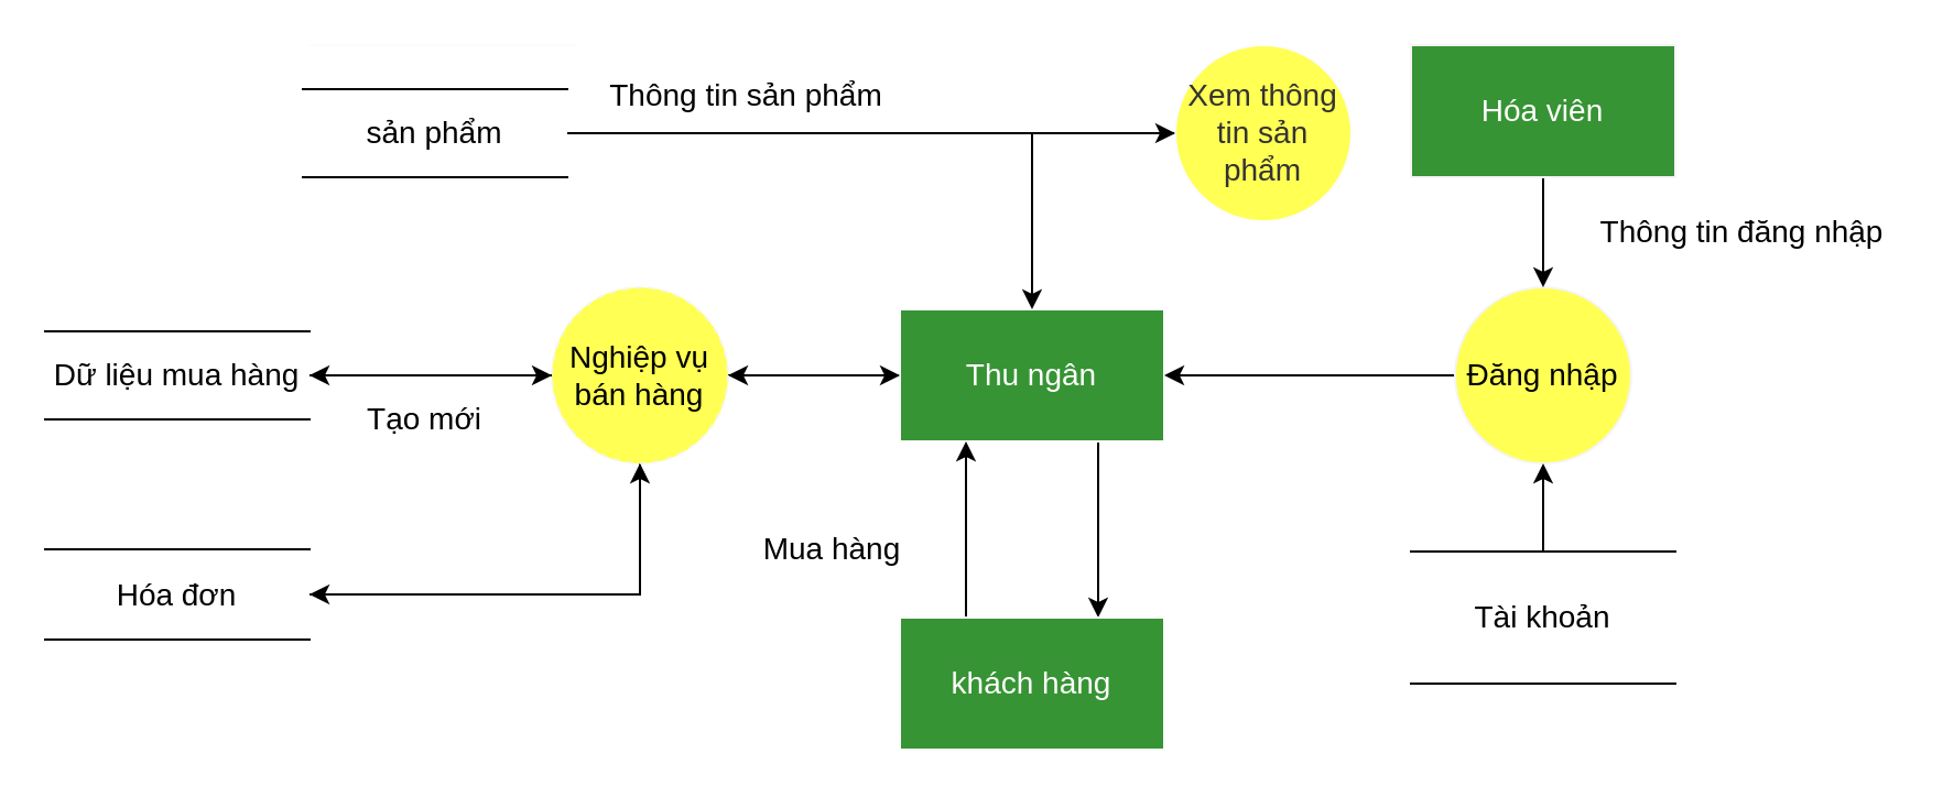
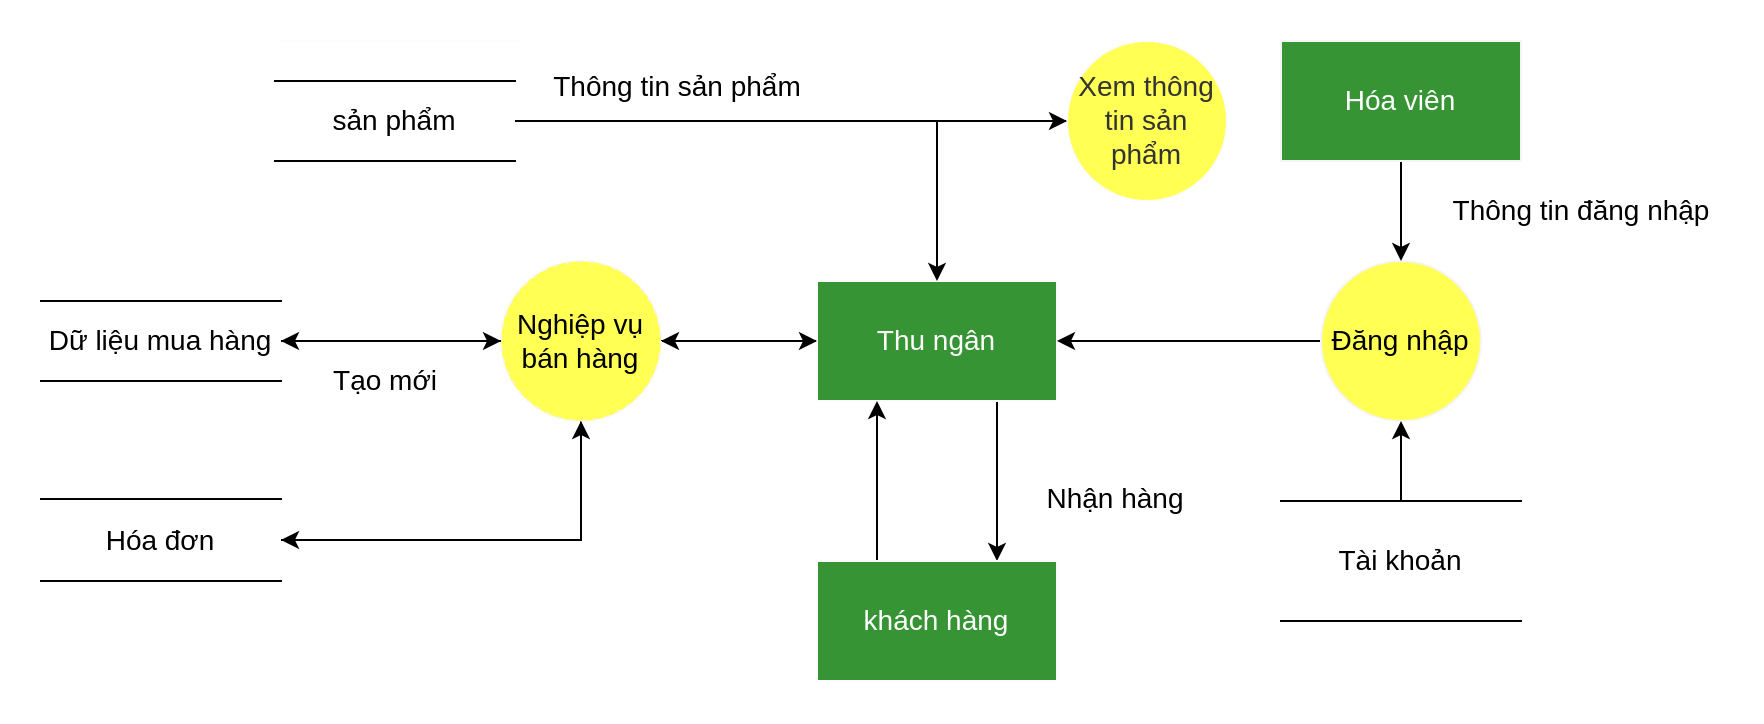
  <mxCell id="0" />
  <mxCell id="1" parent="0" />
  <mxCell id="2" style="edgeStyle=orthogonalEdgeStyle;rounded=0;orthogonalLoop=1;jettySize=auto;html=1;entryX=0.75;entryY=0;entryDx=0;entryDy=0;exitX=0.75;exitY=1;exitDx=0;exitDy=0;" edge="1" parent="1" source="4" target="6"><mxGeometry relative="1" as="geometry" /></mxCell>
  <mxCell id="3" style="edgeStyle=orthogonalEdgeStyle;rounded=0;orthogonalLoop=1;jettySize=auto;html=1;entryX=1;entryY=0.5;entryDx=0;entryDy=0;" edge="1" parent="1" source="4" target="10"><mxGeometry relative="1" as="geometry" /></mxCell>
  <mxCell id="4" value="Thu ngân" style="rounded=0;whiteSpace=wrap;html=1;fillColor=#379434;strokeColor=#FCFCFC;fontColor=#FFFFFF;fontSize=14;" vertex="1" parent="1"><mxGeometry x="408" y="140" width="120" height="60" as="geometry" /></mxCell>
  <mxCell id="5" style="edgeStyle=orthogonalEdgeStyle;rounded=0;orthogonalLoop=1;jettySize=auto;html=1;exitX=0.25;exitY=0;exitDx=0;exitDy=0;entryX=0.25;entryY=1;entryDx=0;entryDy=0;" edge="1" parent="1" source="6" target="4"><mxGeometry relative="1" as="geometry" /></mxCell>
  <mxCell id="6" value="khách hàng" style="rounded=0;whiteSpace=wrap;html=1;fillColor=#379434;strokeColor=#FCFCFC;fontColor=#FFFFFF;fontSize=14;" vertex="1" parent="1"><mxGeometry x="408" y="280" width="120" height="60" as="geometry" /></mxCell>
  <mxCell id="7" style="edgeStyle=orthogonalEdgeStyle;rounded=0;orthogonalLoop=1;jettySize=auto;html=1;entryX=1;entryY=0.5;entryDx=0;entryDy=0;exitX=0.5;exitY=1;exitDx=0;exitDy=0;" edge="1" parent="1" source="10" target="14"><mxGeometry relative="1" as="geometry" /></mxCell>
  <mxCell id="8" style="edgeStyle=orthogonalEdgeStyle;rounded=0;orthogonalLoop=1;jettySize=auto;html=1;entryX=1;entryY=0.5;entryDx=0;entryDy=0;" edge="1" parent="1" source="10" target="12"><mxGeometry relative="1" as="geometry" /></mxCell>
  <mxCell id="9" style="edgeStyle=orthogonalEdgeStyle;rounded=0;orthogonalLoop=1;jettySize=auto;html=1;exitX=1;exitY=0.5;exitDx=0;exitDy=0;entryX=0;entryY=0.5;entryDx=0;entryDy=0;" edge="1" parent="1" source="10" target="4"><mxGeometry relative="1" as="geometry" /></mxCell>
  <mxCell id="10" value="Nghiệp vụ bán hàng" style="ellipse;whiteSpace=wrap;html=1;aspect=fixed;fontSize=14;fillColor=#FFFF54;strokeColor=#F5F5F5;dashed=1;" vertex="1" parent="1"><mxGeometry x="250" y="130" width="80" height="80" as="geometry" /></mxCell>
  <mxCell id="11" style="edgeStyle=orthogonalEdgeStyle;rounded=0;orthogonalLoop=1;jettySize=auto;html=1;" edge="1" parent="1" source="12" target="10"><mxGeometry relative="1" as="geometry" /></mxCell>
  <mxCell id="12" value="Dữ liệu mua hàng" style="shape=partialRectangle;whiteSpace=wrap;html=1;left=0;right=0;fillColor=none;fontSize=14;" vertex="1" parent="1"><mxGeometry x="20" y="150" width="120" height="40" as="geometry" /></mxCell>
  <mxCell id="13" style="edgeStyle=orthogonalEdgeStyle;rounded=0;orthogonalLoop=1;jettySize=auto;html=1;" edge="1" parent="1" source="14" target="10"><mxGeometry relative="1" as="geometry" /></mxCell>
  <mxCell id="14" value="Hóa đơn" style="shape=partialRectangle;whiteSpace=wrap;html=1;left=0;right=0;fillColor=none;fontSize=14;" vertex="1" parent="1"><mxGeometry x="20" y="249" width="120" height="41" as="geometry" /></mxCell>
  <mxCell id="15" value="Tạo mới" style="text;html=1;align=center;verticalAlign=middle;resizable=0;points=[];;autosize=1;fontSize=14;" vertex="1" parent="1"><mxGeometry x="157" y="180" width="70" height="20" as="geometry" /></mxCell>
- <mxCell id="16" value="Mua hàng" style="text;html=1;align=center;verticalAlign=middle;resizable=0;points=[];;autosize=1;fontSize=14;" vertex="1" parent="1"><mxGeometry x="337" y="239" width="80" height="20" as="geometry" /></mxCell>
+ <mxCell id="17" value="Nhận hàng" style="text;html=1;align=center;verticalAlign=middle;resizable=0;points=[];;autosize=1;fontSize=14;" vertex="1" parent="1"><mxGeometry x="517" y="239" width="80" height="20" as="geometry" /></mxCell>
  <mxCell id="18" style="edgeStyle=orthogonalEdgeStyle;rounded=0;orthogonalLoop=1;jettySize=auto;html=1;fontSize=14;fontColor=#FFFFFF;" edge="1" parent="1" source="19" target="4"><mxGeometry relative="1" as="geometry" /></mxCell>
  <mxCell id="19" value="&lt;font color=&quot;#333333&quot;&gt;Xem thông tin sản phẩm&lt;/font&gt;" style="ellipse;whiteSpace=wrap;html=1;aspect=fixed;strokeColor=#FCFCFC;fillColor=#FFFF54;fontSize=14;fontColor=#FFFFFF;" vertex="1" parent="1"><mxGeometry x="533" y="20" width="80" height="80" as="geometry" /></mxCell>
  <mxCell id="20" value="" style="shape=partialRectangle;whiteSpace=wrap;html=1;left=0;right=0;fillColor=none;strokeColor=#FCFCFC;fontSize=14;fontColor=#FFFFFF;" vertex="1" parent="1"><mxGeometry x="140" y="20" width="120" height="60" as="geometry" /></mxCell>
  <mxCell id="21" style="edgeStyle=orthogonalEdgeStyle;rounded=0;orthogonalLoop=1;jettySize=auto;html=1;fontSize=14;fontColor=#000000;" edge="1" parent="1" source="22" target="19"><mxGeometry relative="1" as="geometry" /></mxCell>
  <mxCell id="22" value="sản phẩm" style="shape=partialRectangle;whiteSpace=wrap;html=1;left=0;right=0;fillColor=none;strokeColor=#000000;fontSize=14;fontColor=#000000;" vertex="1" parent="1"><mxGeometry x="137" y="40" width="120" height="40" as="geometry" /></mxCell>
  <mxCell id="23" value="Thông tin sản phẩm" style="text;html=1;align=center;verticalAlign=middle;resizable=0;points=[];;autosize=1;fontSize=14;fontColor=#000000;" vertex="1" parent="1"><mxGeometry x="268" y="33" width="140" height="20" as="geometry" /></mxCell>
  <mxCell id="24" style="edgeStyle=orthogonalEdgeStyle;rounded=0;orthogonalLoop=1;jettySize=auto;html=1;entryX=1;entryY=0.5;entryDx=0;entryDy=0;fontSize=14;fontColor=#000000;" edge="1" parent="1" source="25" target="4"><mxGeometry relative="1" as="geometry" /></mxCell>
  <mxCell id="25" value="Đăng nhập" style="ellipse;whiteSpace=wrap;html=1;aspect=fixed;strokeColor=#F5F5F5;fillColor=#FFFF54;fontSize=14;fontColor=#000000;" vertex="1" parent="1"><mxGeometry x="660" y="130" width="80" height="80" as="geometry" /></mxCell>
  <mxCell id="26" style="edgeStyle=orthogonalEdgeStyle;rounded=0;orthogonalLoop=1;jettySize=auto;html=1;fontSize=14;fontColor=#000000;" edge="1" parent="1" source="27" target="25"><mxGeometry relative="1" as="geometry" /></mxCell>
  <mxCell id="27" value="Hóa viên" style="rounded=0;whiteSpace=wrap;html=1;strokeColor=#F5F5F5;fillColor=#379434;fontSize=14;fontColor=#FFFFFF;" vertex="1" parent="1"><mxGeometry x="640" y="20" width="120" height="60" as="geometry" /></mxCell>
  <mxCell id="28" value="Thông tin đăng nhập" style="text;html=1;align=center;verticalAlign=middle;resizable=0;points=[];;autosize=1;fontSize=14;fontColor=#000000;" vertex="1" parent="1"><mxGeometry x="720" y="95" width="140" height="20" as="geometry" /></mxCell>
  <mxCell id="29" style="edgeStyle=orthogonalEdgeStyle;rounded=0;orthogonalLoop=1;jettySize=auto;html=1;fontSize=14;fontColor=#000000;" edge="1" parent="1" source="30" target="25"><mxGeometry relative="1" as="geometry" /></mxCell>
  <mxCell id="30" value="Tài khoản" style="shape=partialRectangle;whiteSpace=wrap;html=1;left=0;right=0;fillColor=none;strokeColor=#000000;fontSize=14;fontColor=#000000;" vertex="1" parent="1"><mxGeometry x="640" y="250" width="120" height="60" as="geometry" /></mxCell>
